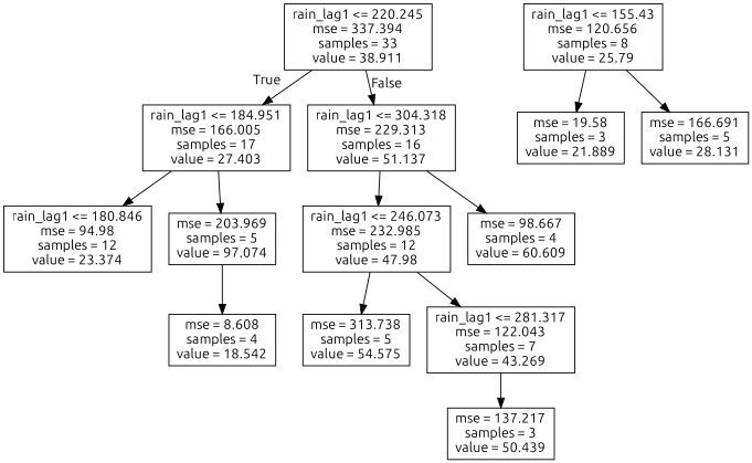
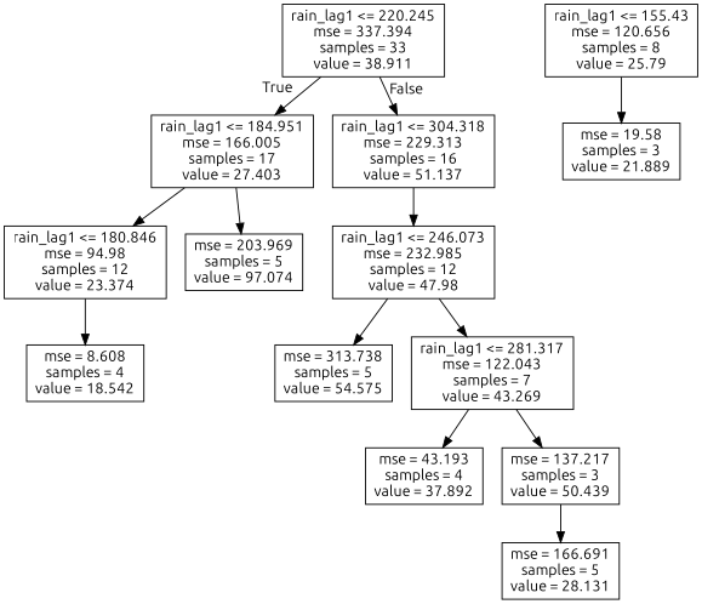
  digraph {
    fontname=Ubuntu
    node [fontname=Ubuntu shape=box]
    edge [fontname=Ubuntu]
    n1 [label="rain_lag1 <= 220.245\nmse = 337.394\nsamples = 33\nvalue = 38.911"]
    n2 [label="rain_lag1 <= 184.951\nmse = 166.005\nsamples = 17\nvalue = 27.403"]
    n3 [label="rain_lag1 <= 304.318\nmse = 229.313\nsamples = 16\nvalue = 51.137"]
    n4 [label="rain_lag1 <= 180.846\nmse = 94.98\nsamples = 12\nvalue = 23.374"]
    n5 [label="mse = 203.969\nsamples = 5\nvalue = 97.074"]
    n6 [label="rain_lag1 <= 246.073\nmse = 232.985\nsamples = 12\nvalue = 47.98"]
-   n7 [label="mse = 98.667\nsamples = 4\nvalue = 60.609"]
    n8 [label="mse = 8.608\nsamples = 4\nvalue = 18.542"]
    n9 [label="rain_lag1 <= 155.43\nmse = 120.656\nsamples = 8\nvalue = 25.79"]
    n10 [label="mse = 19.58\nsamples = 3\nvalue = 21.889"]
    n11 [label="mse = 166.691\nsamples = 5\nvalue = 28.131"]
    n12 [label="mse = 313.738\nsamples = 5\nvalue = 54.575"]
    n13 [label="rain_lag1 <= 281.317\nmse = 122.043\nsamples = 7\nvalue = 43.269"]
+   n14 [label="mse = 43.193\nsamples = 4\nvalue = 37.892"]
    n15 [label="mse = 137.217\nsamples = 3\nvalue = 50.439"]
    n1 -> n2 [headlabel=True labelangle=45 labeldistance=2.5]
    n1 -> n3 [headlabel=False labelangle=-45 labeldistance=2.5]
    n2 -> n4
    n2 -> n5
    n3 -> n6
-   n3 -> n7
-   n5 -> n8
+   n4 -> n8
    n6 -> n12
    n6 -> n13
    n9 -> n10
-   n9 -> n11
+   n15 -> n11
+   n13 -> n14
    n13 -> n15
  }
